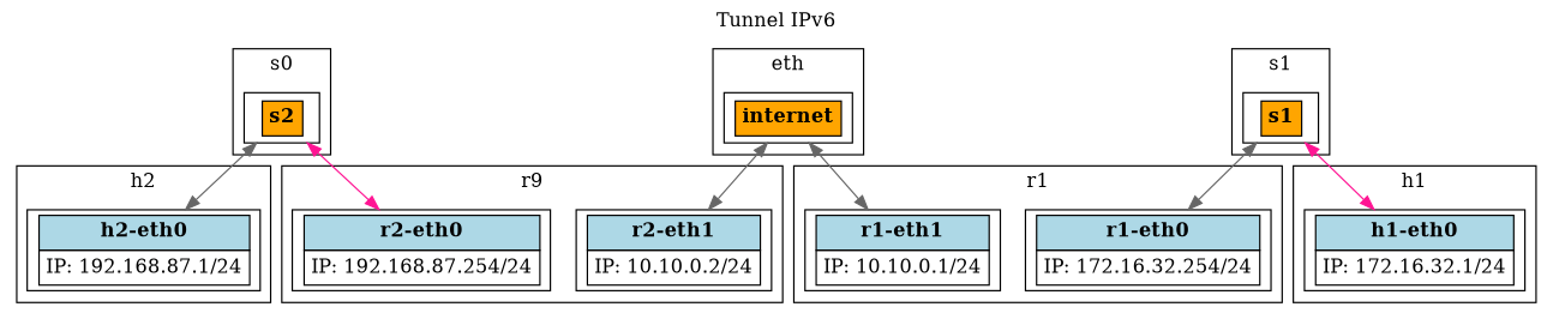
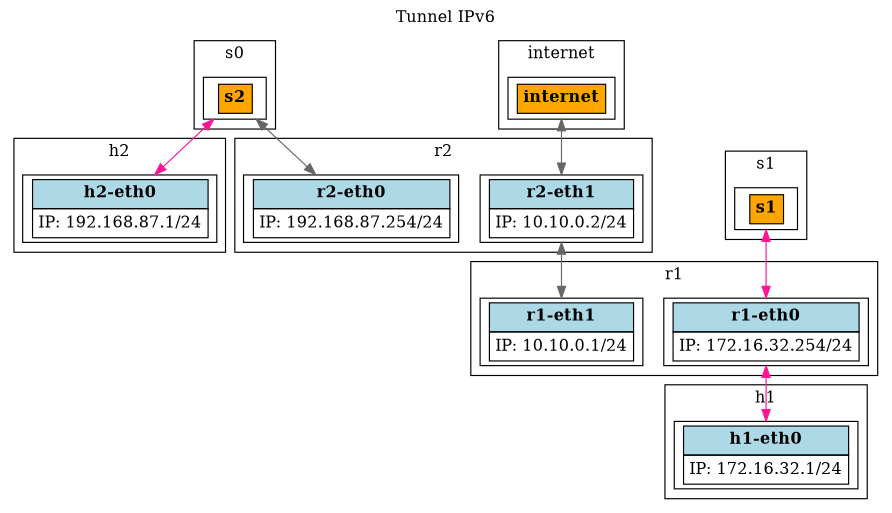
  digraph {
    label="Tunnel IPv6"
    labelloc=top
    node [shape=record]
    edge [color=gray40 dir=both]
    n1 [label=<             <table border="0" cellborder="1" cellspacing="0" cellpadding="4">                 <tr><td bgcolor="lightblue"><b>h2-eth0</b></td></tr>                 <tr><td align="left">IP: 192.168.87.1/24</td></tr>             </table>         >]
    n2 [label=<             <table border="0" cellborder="1" cellspacing="0" cellpadding="4">                 <tr><td bgcolor="lightblue"><b>h1-eth0</b></td></tr>                 <tr><td align="left">IP: 172.16.32.1/24</td></tr>             </table>         >]
    n3 [label=<             <table border="0" cellborder="1" cellspacing="0" cellpadding="4">                 <tr><td bgcolor="lightblue"><b>r1-eth0</b></td></tr>                 <tr><td align="left">IP: 172.16.32.254/24</td></tr>             </table>         >]
    n4 [label=<             <table border="0" cellborder="1" cellspacing="0" cellpadding="4">                 <tr><td bgcolor="lightblue"><b>r1-eth1</b></td></tr>                 <tr><td align="left">IP: 10.10.0.1/24</td></tr>             </table>         >]
    n5 [label=<             <table border="0" cellborder="1" cellspacing="0" cellpadding="4">                 <tr><td bgcolor="lightblue"><b>r2-eth0</b></td></tr>                 <tr><td align="left">IP: 192.168.87.254/24</td></tr>             </table>         >]
    n6 [label=<             <table border="0" cellborder="1" cellspacing="0" cellpadding="4">                 <tr><td bgcolor="lightblue"><b>r2-eth1</b></td></tr>                 <tr><td align="left">IP: 10.10.0.2/24</td></tr>             </table>         >]
    n7 [label=<             <table border="0" cellborder="1" cellspacing="0" cellpadding="4">                 <tr><td bgcolor="orange"><b>s1</b></td></tr>             </table>         >]
    n8 [label=<             <table border="0" cellborder="1" cellspacing="0" cellpadding="4">                 <tr><td bgcolor="orange"><b>internet</b></td></tr>             </table>         >]
    n9 [label=<             <table border="0" cellborder="1" cellspacing="0" cellpadding="4">                 <tr><td bgcolor="orange"><b>s2</b></td></tr>             </table>         >]
    subgraph cluster_1 {
      label=h2
      n1
    }
    subgraph cluster_2 {
      label=h1
      n2
    }
    subgraph cluster_3 {
      label=r1
      n3
      n4
    }
    subgraph cluster_4 {
-     label=r9
+     label=r2
      n5
      n6
    }
    subgraph cluster_5 {
      label=s1
      n7
    }
    subgraph cluster_6 {
-     label=eth
+     label=internet
      n8
    }
    subgraph cluster_7 {
      label=s0
      n9
    }
-   n7 -> n2 [color=deeppink]
-   n7 -> n3
-   n8 -> n4
+   n3 -> n2 [color=deeppink]
+   n7 -> n3 [color=deeppink]
+   n6 -> n4
    n8 -> n6
-   n9 -> n1
-   n9 -> n5 [color=deeppink]
+   n9 -> n1 [color=deeppink]
+   n9 -> n5
  }
